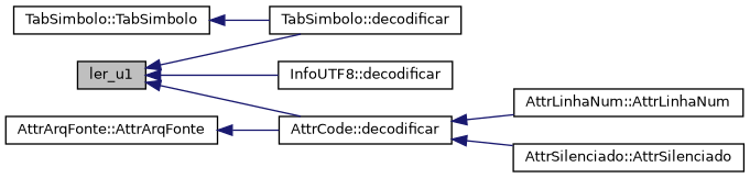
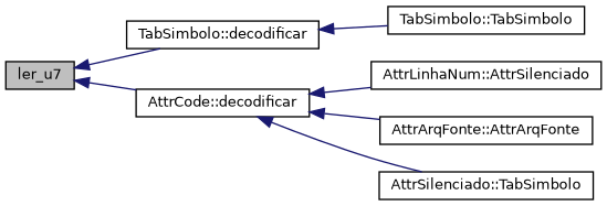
  digraph {
    rankdir=LR
    node [color=black fillcolor=white fontname=Helvetica fontsize=10 shape=record style=filled]
    edge [color=midnightblue dir=back fontname=Helvetica fontsize=10 labelfontname=Helvetica labelfontsize=10 style=solid]
-   n1 [fillcolor=grey75 fontcolor=black height=0.2 label=ler_u1 width=0.4]
+   n1 [fillcolor=grey75 fontcolor=black height=0.2 label=ler_u7 width=0.4]
    n2 [height=0.2 label="TabSimbolo::decodificar" width=0.4]
    n3 [height=0.2 label="AttrCode::decodificar" width=0.4]
-   n4 [height=0.2 label="InfoUTF8::decodificar" width=0.4]
    n5 [height=0.2 label="TabSimbolo::TabSimbolo" width=0.4]
-   n6 [height=0.2 label="AttrLinhaNum::AttrLinhaNum" width=0.4]
+   n6 [height=0.2 label="AttrLinhaNum::AttrSilenciado" width=0.4]
    n7 [height=0.2 label="AttrArqFonte::AttrArqFonte" width=0.4]
-   n8 [height=0.2 label="AttrSilenciado::AttrSilenciado" width=0.4]
+   n8 [height=0.2 label="AttrSilenciado::TabSimbolo" width=0.4]
    n1 -> n2
    n1 -> n3
-   n1 -> n4
-   n5 -> n2
+   n2 -> n5
    n3 -> n6
-   n7 -> n3
+   n3 -> n7
    n3 -> n8
  }
